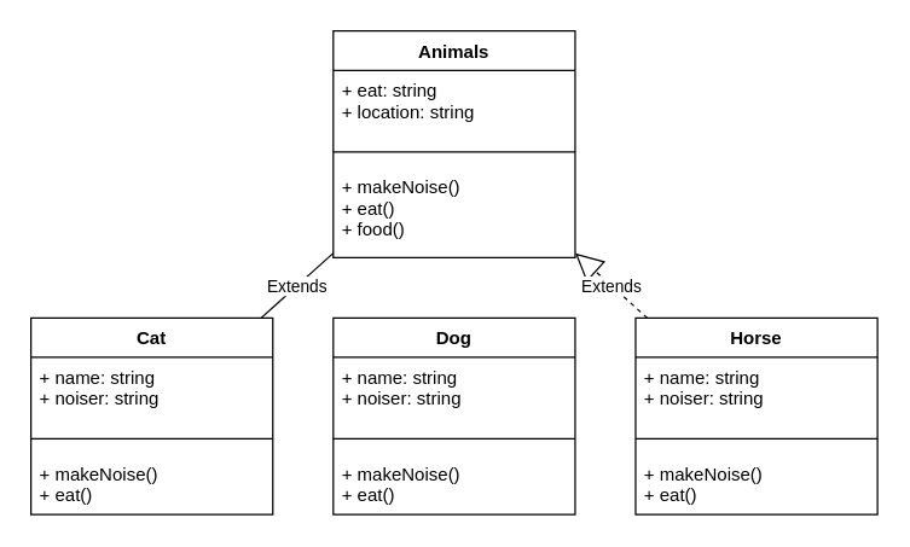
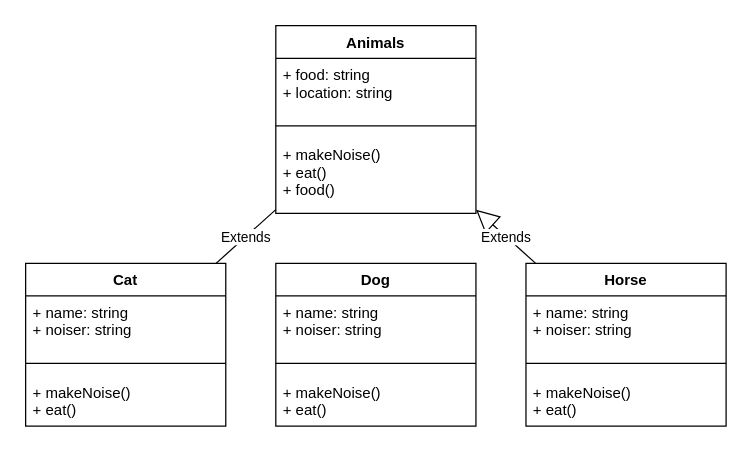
  <mxCell id="0" />
  <mxCell id="1" parent="0" />
  <mxCell id="2" value="Animals" style="swimlane;fontStyle=1;align=center;verticalAlign=top;childLayout=stackLayout;horizontal=1;startSize=26;horizontalStack=0;resizeParent=1;resizeParentMax=0;resizeLast=0;collapsible=1;marginBottom=0;" vertex="1" parent="1"><mxGeometry x="220" y="20" width="160" height="150" as="geometry" /></mxCell>
- <mxCell id="3" value="+ eat: string&#10;+ location: string" style="text;strokeColor=none;fillColor=none;align=left;verticalAlign=top;spacingLeft=4;spacingRight=4;overflow=hidden;rotatable=0;points=[[0,0.5],[1,0.5]];portConstraint=eastwest;" vertex="1" parent="2"><mxGeometry y="26" width="160" height="44" as="geometry" /></mxCell>
+ <mxCell id="3" value="+ food: string&#10;+ location: string" style="text;strokeColor=none;fillColor=none;align=left;verticalAlign=top;spacingLeft=4;spacingRight=4;overflow=hidden;rotatable=0;points=[[0,0.5],[1,0.5]];portConstraint=eastwest;" vertex="1" parent="2"><mxGeometry y="26" width="160" height="44" as="geometry" /></mxCell>
  <mxCell id="4" value="" style="line;strokeWidth=1;fillColor=none;align=left;verticalAlign=middle;spacingTop=-1;spacingLeft=3;spacingRight=3;rotatable=0;labelPosition=right;points=[];portConstraint=eastwest;" vertex="1" parent="2"><mxGeometry y="70" width="160" height="20" as="geometry" /></mxCell>
  <mxCell id="5" value="+ makeNoise()&#10;+ eat()&#10;+ food()" style="text;strokeColor=none;fillColor=none;align=left;verticalAlign=top;spacingLeft=4;spacingRight=4;overflow=hidden;rotatable=0;points=[[0,0.5],[1,0.5]];portConstraint=eastwest;" vertex="1" parent="2"><mxGeometry y="90" width="160" height="60" as="geometry" /></mxCell>
  <mxCell id="6" value="Cat" style="swimlane;fontStyle=1;align=center;verticalAlign=top;childLayout=stackLayout;horizontal=1;startSize=26;horizontalStack=0;resizeParent=1;resizeParentMax=0;resizeLast=0;collapsible=1;marginBottom=0;" vertex="1" parent="1"><mxGeometry x="20" y="210" width="160" height="130" as="geometry" /></mxCell>
  <mxCell id="7" value="+ name: string&#10;+ noiser: string" style="text;strokeColor=none;fillColor=none;align=left;verticalAlign=top;spacingLeft=4;spacingRight=4;overflow=hidden;rotatable=0;points=[[0,0.5],[1,0.5]];portConstraint=eastwest;" vertex="1" parent="6"><mxGeometry y="26" width="160" height="44" as="geometry" /></mxCell>
  <mxCell id="8" value="" style="line;strokeWidth=1;fillColor=none;align=left;verticalAlign=middle;spacingTop=-1;spacingLeft=3;spacingRight=3;rotatable=0;labelPosition=right;points=[];portConstraint=eastwest;" vertex="1" parent="6"><mxGeometry y="70" width="160" height="20" as="geometry" /></mxCell>
  <mxCell id="9" value="+ makeNoise()&#10;+ eat()" style="text;strokeColor=none;fillColor=none;align=left;verticalAlign=top;spacingLeft=4;spacingRight=4;overflow=hidden;rotatable=0;points=[[0,0.5],[1,0.5]];portConstraint=eastwest;" vertex="1" parent="6"><mxGeometry y="90" width="160" height="40" as="geometry" /></mxCell>
  <mxCell id="10" value="Dog" style="swimlane;fontStyle=1;align=center;verticalAlign=top;childLayout=stackLayout;horizontal=1;startSize=26;horizontalStack=0;resizeParent=1;resizeParentMax=0;resizeLast=0;collapsible=1;marginBottom=0;" vertex="1" parent="1"><mxGeometry x="220" y="210" width="160" height="130" as="geometry" /></mxCell>
  <mxCell id="11" value="+ name: string&#10;+ noiser: string" style="text;strokeColor=none;fillColor=none;align=left;verticalAlign=top;spacingLeft=4;spacingRight=4;overflow=hidden;rotatable=0;points=[[0,0.5],[1,0.5]];portConstraint=eastwest;" vertex="1" parent="10"><mxGeometry y="26" width="160" height="44" as="geometry" /></mxCell>
  <mxCell id="12" value="" style="line;strokeWidth=1;fillColor=none;align=left;verticalAlign=middle;spacingTop=-1;spacingLeft=3;spacingRight=3;rotatable=0;labelPosition=right;points=[];portConstraint=eastwest;" vertex="1" parent="10"><mxGeometry y="70" width="160" height="20" as="geometry" /></mxCell>
  <mxCell id="13" value="+ makeNoise()&#10;+ eat()" style="text;strokeColor=none;fillColor=none;align=left;verticalAlign=top;spacingLeft=4;spacingRight=4;overflow=hidden;rotatable=0;points=[[0,0.5],[1,0.5]];portConstraint=eastwest;" vertex="1" parent="10"><mxGeometry y="90" width="160" height="40" as="geometry" /></mxCell>
  <mxCell id="14" value="Horse" style="swimlane;fontStyle=1;align=center;verticalAlign=top;childLayout=stackLayout;horizontal=1;startSize=26;horizontalStack=0;resizeParent=1;resizeParentMax=0;resizeLast=0;collapsible=1;marginBottom=0;" vertex="1" parent="1"><mxGeometry x="420" y="210" width="160" height="130" as="geometry" /></mxCell>
  <mxCell id="15" value="+ name: string&#10;+ noiser: string" style="text;strokeColor=none;fillColor=none;align=left;verticalAlign=top;spacingLeft=4;spacingRight=4;overflow=hidden;rotatable=0;points=[[0,0.5],[1,0.5]];portConstraint=eastwest;" vertex="1" parent="14"><mxGeometry y="26" width="160" height="44" as="geometry" /></mxCell>
  <mxCell id="16" value="" style="line;strokeWidth=1;fillColor=none;align=left;verticalAlign=middle;spacingTop=-1;spacingLeft=3;spacingRight=3;rotatable=0;labelPosition=right;points=[];portConstraint=eastwest;" vertex="1" parent="14"><mxGeometry y="70" width="160" height="20" as="geometry" /></mxCell>
  <mxCell id="17" value="+ makeNoise()&#10;+ eat()" style="text;strokeColor=none;fillColor=none;align=left;verticalAlign=top;spacingLeft=4;spacingRight=4;overflow=hidden;rotatable=0;points=[[0,0.5],[1,0.5]];portConstraint=eastwest;" vertex="1" parent="14"><mxGeometry y="90" width="160" height="40" as="geometry" /></mxCell>
  <mxCell id="18" value="Extends" style="endArrow=none;endSize=16;endFill=0;html=1;" edge="1" parent="1" source="6" target="2"><mxGeometry width="160" relative="1" as="geometry"><mxPoint x="60" y="180" as="sourcePoint" /><mxPoint x="220" y="180" as="targetPoint" /></mxGeometry></mxCell>
- <mxCell id="19" value="Extends" style="endArrow=block;endSize=16;endFill=0;html=1;dashed=1;" edge="1" parent="1" source="14" target="2"><mxGeometry width="160" relative="1" as="geometry"><mxPoint x="450" y="170" as="sourcePoint" /><mxPoint x="610" y="170" as="targetPoint" /></mxGeometry></mxCell>
+ <mxCell id="19" value="Extends" style="endArrow=block;endSize=16;endFill=0;html=1;" edge="1" parent="1" source="14" target="2"><mxGeometry width="160" relative="1" as="geometry"><mxPoint x="450" y="170" as="sourcePoint" /><mxPoint x="610" y="170" as="targetPoint" /></mxGeometry></mxCell>
